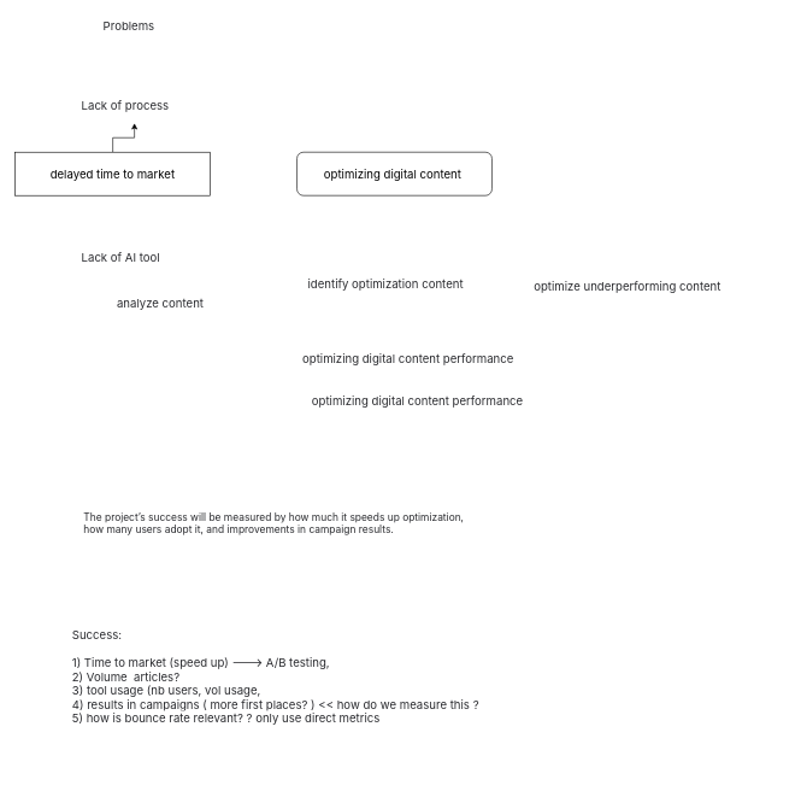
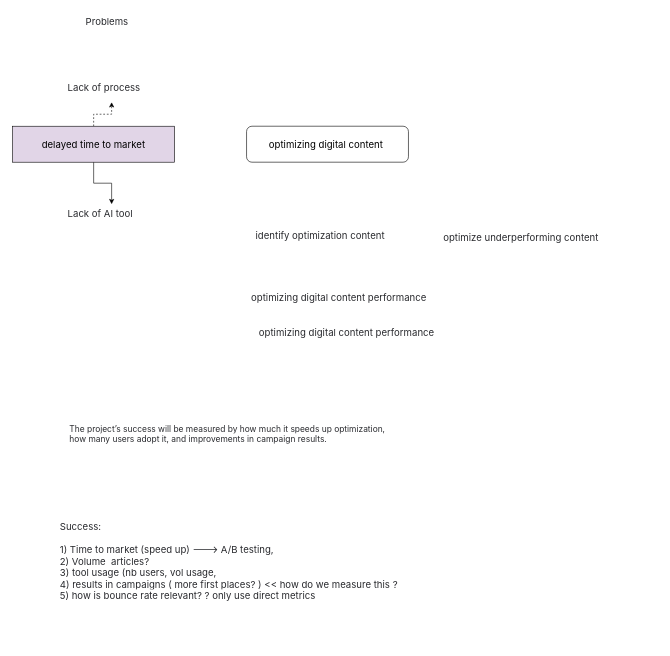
  <mxCell id="0" />
  <mxCell id="1" parent="0" />
- <mxCell id="2" style="edgeStyle=orthogonalEdgeStyle;rounded=0;orthogonalLoop=1;jettySize=auto;html=1;entryX=0.5;entryY=1;entryDx=0;entryDy=0;exitX=0.5;exitY=0;exitDx=0;exitDy=0;" parent="1" source="8" target="5" edge="1"><mxGeometry relative="1" as="geometry"><mxPoint x="210" y="250" as="sourcePoint" /></mxGeometry></mxCell>
+ <mxCell id="2" style="edgeStyle=orthogonalEdgeStyle;rounded=0;orthogonalLoop=1;jettySize=auto;html=1;entryX=0.5;entryY=1;entryDx=0;entryDy=0;exitX=0.5;exitY=0;exitDx=0;exitDy=0;dashed=1;" parent="1" source="8" target="5" edge="1"><mxGeometry relative="1" as="geometry"><mxPoint x="210" y="250" as="sourcePoint" /></mxGeometry></mxCell>
+ <mxCell id="3" style="edgeStyle=orthogonalEdgeStyle;rounded=0;orthogonalLoop=1;jettySize=auto;html=1;exitX=0.5;exitY=1;exitDx=0;exitDy=0;" parent="1" source="8" target="6" edge="1"><mxGeometry relative="1" as="geometry"><mxPoint x="210" y="260" as="sourcePoint" /></mxGeometry></mxCell>
  <mxCell id="4" value="&lt;span style=&quot;color: rgb(41, 42, 46); font-family: &amp;quot;Atlassian Sans&amp;quot;, ui-sans-serif, -apple-system, &amp;quot;system-ui&amp;quot;, &amp;quot;Segoe UI&amp;quot;, Ubuntu, &amp;quot;Helvetica Neue&amp;quot;, sans-serif; font-size: 16px; font-style: normal; font-variant-ligatures: normal; font-variant-caps: normal; font-weight: 400; letter-spacing: normal; orphans: 2; text-align: left; text-indent: 0px; text-transform: none; widows: 2; word-spacing: 0px; -webkit-text-stroke-width: 0px; white-space: pre-wrap; background-color: rgb(255, 255, 255); text-decoration-thickness: initial; text-decoration-style: initial; text-decoration-color: initial; float: none; display: inline !important;&quot;&gt;Problems&lt;/span&gt;" style="text;whiteSpace=wrap;html=1;" parent="1" vertex="1"><mxGeometry x="140" y="20" width="70" height="40" as="geometry" /></mxCell>
  <mxCell id="5" value="&lt;span style=&quot;color: rgb(41, 42, 46); font-family: &amp;quot;Atlassian Sans&amp;quot;, ui-sans-serif, -apple-system, &amp;quot;system-ui&amp;quot;, &amp;quot;Segoe UI&amp;quot;, Ubuntu, &amp;quot;Helvetica Neue&amp;quot;, sans-serif; font-size: 16px; font-style: normal; font-variant-ligatures: normal; font-variant-caps: normal; font-weight: 400; letter-spacing: normal; orphans: 2; text-align: left; text-indent: 0px; text-transform: none; widows: 2; word-spacing: 0px; -webkit-text-stroke-width: 0px; white-space: pre-wrap; background-color: rgb(255, 255, 255); text-decoration-thickness: initial; text-decoration-style: initial; text-decoration-color: initial; float: none; display: inline !important;&quot;&gt;Lack of process &lt;/span&gt;" style="text;whiteSpace=wrap;html=1;" parent="1" vertex="1"><mxGeometry x="110" y="130" width="150" height="40" as="geometry" /></mxCell>
  <mxCell id="6" value="&lt;span style=&quot;color: rgb(41, 42, 46); font-family: &amp;quot;Atlassian Sans&amp;quot;, ui-sans-serif, -apple-system, &amp;quot;system-ui&amp;quot;, &amp;quot;Segoe UI&amp;quot;, Ubuntu, &amp;quot;Helvetica Neue&amp;quot;, sans-serif; font-size: 16px; font-style: normal; font-variant-ligatures: normal; font-variant-caps: normal; font-weight: 400; letter-spacing: normal; orphans: 2; text-align: left; text-indent: 0px; text-transform: none; widows: 2; word-spacing: 0px; -webkit-text-stroke-width: 0px; white-space: pre-wrap; background-color: rgb(255, 255, 255); text-decoration-thickness: initial; text-decoration-style: initial; text-decoration-color: initial; float: none; display: inline !important;&quot;&gt;Lack of AI tool&lt;/span&gt;" style="text;whiteSpace=wrap;html=1;" parent="1" vertex="1"><mxGeometry x="110" y="340" width="150" height="40" as="geometry" /></mxCell>
  <mxCell id="7" value="&lt;span style=&quot;font-family: &amp;quot;Atlassian Sans&amp;quot;, ui-sans-serif, -apple-system, &amp;quot;system-ui&amp;quot;, &amp;quot;Segoe UI&amp;quot;, Ubuntu, &amp;quot;Helvetica Neue&amp;quot;, sans-serif; font-size: 16px; text-align: left; white-space-collapse: preserve;&quot;&gt;&lt;font style=&quot;color: light-dark(rgb(0, 0, 0), rgb(255, 255, 255));&quot;&gt;optimizing digital content &lt;/font&gt;&lt;/span&gt;" style="whiteSpace=wrap;html=1;rounded=1;" parent="1" vertex="1"><mxGeometry x="410" y="210" width="270" height="60" as="geometry" /></mxCell>
- <mxCell id="8" value="&lt;span style=&quot;font-family: &amp;quot;Atlassian Sans&amp;quot;, ui-sans-serif, -apple-system, &amp;quot;system-ui&amp;quot;, &amp;quot;Segoe UI&amp;quot;, Ubuntu, &amp;quot;Helvetica Neue&amp;quot;, sans-serif; font-size: 16px; text-align: left; white-space-collapse: preserve;&quot;&gt;&lt;font style=&quot;&quot;&gt;delayed time to market&lt;/font&gt;&lt;/span&gt;" style="rounded=0;whiteSpace=wrap;html=1;fontColor=default;" parent="1" vertex="1"><mxGeometry x="20" y="210" width="270" height="60" as="geometry" /></mxCell>
+ <mxCell id="8" value="&lt;span style=&quot;font-family: &amp;quot;Atlassian Sans&amp;quot;, ui-sans-serif, -apple-system, &amp;quot;system-ui&amp;quot;, &amp;quot;Segoe UI&amp;quot;, Ubuntu, &amp;quot;Helvetica Neue&amp;quot;, sans-serif; font-size: 16px; text-align: left; white-space-collapse: preserve;&quot;&gt;&lt;font style=&quot;&quot;&gt;delayed time to market&lt;/font&gt;&lt;/span&gt;" style="rounded=0;whiteSpace=wrap;html=1;fontColor=default;fillColor=#e1d5e7;" parent="1" vertex="1"><mxGeometry x="20" y="210" width="270" height="60" as="geometry" /></mxCell>
  <mxCell id="9" value="&lt;span style=&quot;color: rgb(41, 42, 46); font-family: &amp;quot;Atlassian Sans&amp;quot;, ui-sans-serif, -apple-system, &amp;quot;system-ui&amp;quot;, &amp;quot;Segoe UI&amp;quot;, Ubuntu, &amp;quot;Helvetica Neue&amp;quot;, sans-serif; font-size: 16px; font-style: normal; font-variant-ligatures: normal; font-variant-caps: normal; font-weight: 400; letter-spacing: normal; orphans: 2; text-align: left; text-indent: 0px; text-transform: none; widows: 2; word-spacing: 0px; -webkit-text-stroke-width: 0px; white-space: pre-wrap; background-color: rgb(255, 255, 255); text-decoration-thickness: initial; text-decoration-style: initial; text-decoration-color: initial; display: inline !important; float: none;&quot;&gt;optimizing digital content performance&lt;/span&gt;" style="text;whiteSpace=wrap;html=1;" parent="1" vertex="1"><mxGeometry x="416" y="480" width="310" height="40" as="geometry" /></mxCell>
- <mxCell id="10" value="&lt;span style=&quot;color: rgb(41, 42, 46); font-family: &amp;quot;Atlassian Sans&amp;quot;, ui-sans-serif, -apple-system, &amp;quot;system-ui&amp;quot;, &amp;quot;Segoe UI&amp;quot;, Ubuntu, &amp;quot;Helvetica Neue&amp;quot;, sans-serif; font-size: 16px; font-style: normal; font-variant-ligatures: normal; font-variant-caps: normal; font-weight: 400; letter-spacing: normal; orphans: 2; text-align: left; text-indent: 0px; text-transform: none; widows: 2; word-spacing: 0px; -webkit-text-stroke-width: 0px; white-space: pre-wrap; background-color: rgb(255, 255, 255); text-decoration-thickness: initial; text-decoration-style: initial; text-decoration-color: initial; float: none; display: inline !important;&quot;&gt;analyze content&lt;/span&gt;" style="text;whiteSpace=wrap;html=1;" parent="1" vertex="1"><mxGeometry x="159" y="403" width="170" height="40" as="geometry" /></mxCell>
  <mxCell id="11" value="&lt;span style=&quot;color: rgb(41, 42, 46); font-family: &amp;quot;Atlassian Sans&amp;quot;, ui-sans-serif, -apple-system, &amp;quot;system-ui&amp;quot;, &amp;quot;Segoe UI&amp;quot;, Ubuntu, &amp;quot;Helvetica Neue&amp;quot;, sans-serif; font-size: 16px; font-style: normal; font-variant-ligatures: normal; font-variant-caps: normal; font-weight: 400; letter-spacing: normal; orphans: 2; text-align: left; text-indent: 0px; text-transform: none; widows: 2; word-spacing: 0px; -webkit-text-stroke-width: 0px; white-space: pre-wrap; background-color: rgb(255, 255, 255); text-decoration-thickness: initial; text-decoration-style: initial; text-decoration-color: initial; float: none; display: inline !important;&quot;&gt; identify optimization content&lt;/span&gt;" style="text;whiteSpace=wrap;html=1;" vertex="1" parent="1"><mxGeometry x="419.005" y="376" width="361" height="32" as="geometry" /></mxCell>
  <mxCell id="12" value="&lt;span style=&quot;color: rgb(41, 42, 46); font-family: &amp;quot;Atlassian Sans&amp;quot;, ui-sans-serif, -apple-system, &amp;quot;system-ui&amp;quot;, &amp;quot;Segoe UI&amp;quot;, Ubuntu, &amp;quot;Helvetica Neue&amp;quot;, sans-serif; font-size: 16px; font-style: normal; font-variant-ligatures: normal; font-variant-caps: normal; font-weight: 400; letter-spacing: normal; orphans: 2; text-align: left; text-indent: 0px; text-transform: none; widows: 2; word-spacing: 0px; -webkit-text-stroke-width: 0px; white-space: pre-wrap; background-color: rgb(255, 255, 255); text-decoration-thickness: initial; text-decoration-style: initial; text-decoration-color: initial; float: none; display: inline !important;&quot;&gt; optimize underperforming content&lt;/span&gt;" style="text;whiteSpace=wrap;html=1;" vertex="1" parent="1"><mxGeometry x="732.005" y="380" width="361" height="32" as="geometry" /></mxCell>
  <mxCell id="13" value="&lt;span style=&quot;color: rgb(41, 42, 46); font-family: &amp;quot;Atlassian Sans&amp;quot;, ui-sans-serif, -apple-system, &amp;quot;system-ui&amp;quot;, &amp;quot;Segoe UI&amp;quot;, Ubuntu, &amp;quot;Helvetica Neue&amp;quot;, sans-serif; font-size: 16px; font-style: normal; font-variant-ligatures: normal; font-variant-caps: normal; font-weight: 400; letter-spacing: normal; orphans: 2; text-align: left; text-indent: 0px; text-transform: none; widows: 2; word-spacing: 0px; -webkit-text-stroke-width: 0px; white-space: pre-wrap; background-color: rgb(255, 255, 255); text-decoration-thickness: initial; text-decoration-style: initial; text-decoration-color: initial; display: inline !important; float: none;&quot;&gt;optimizing digital content performance&lt;/span&gt;" style="text;whiteSpace=wrap;html=1;" vertex="1" parent="1"><mxGeometry x="429" y="538" width="310" height="40" as="geometry" /></mxCell>
  <mxCell id="14" value="&lt;span style=&quot;color: rgb(41, 42, 46); font-family: &amp;quot;Atlassian Sans&amp;quot;, ui-sans-serif, -apple-system, &amp;quot;system-ui&amp;quot;, &amp;quot;Segoe UI&amp;quot;, Ubuntu, &amp;quot;Helvetica Neue&amp;quot;, sans-serif; font-size: 14px; font-style: normal; font-variant-ligatures: normal; font-variant-caps: normal; font-weight: 400; letter-spacing: normal; orphans: 2; text-align: start; text-indent: 0px; text-transform: none; widows: 2; word-spacing: 0px; -webkit-text-stroke-width: 0px; white-space: pre-wrap; background-color: rgb(255, 255, 255); text-decoration-thickness: initial; text-decoration-style: initial; text-decoration-color: initial; display: inline !important; float: none;&quot;&gt;The project’s success will be measured by how much it speeds up optimization, how many users adopt it, and improvements in campaign results. &lt;/span&gt;" style="text;whiteSpace=wrap;html=1;" vertex="1" parent="1"><mxGeometry x="112.995" y="700" width="541" height="47" as="geometry" /></mxCell>
  <mxCell id="15" value="&lt;span style=&quot;color: rgb(41, 42, 46); font-family: &amp;quot;Atlassian Sans&amp;quot;, ui-sans-serif, -apple-system, &amp;quot;system-ui&amp;quot;, &amp;quot;Segoe UI&amp;quot;, Ubuntu, &amp;quot;Helvetica Neue&amp;quot;, sans-serif; font-size: 16px; font-style: normal; font-variant-ligatures: normal; font-variant-caps: normal; font-weight: 400; letter-spacing: normal; orphans: 2; text-align: left; text-indent: 0px; text-transform: none; widows: 2; word-spacing: 0px; -webkit-text-stroke-width: 0px; white-space: pre-wrap; background-color: rgb(255, 255, 255); text-decoration-thickness: initial; text-decoration-style: initial; text-decoration-color: initial; float: none; display: inline !important;&quot;&gt;Success: &lt;/span&gt;&lt;div&gt;&lt;span style=&quot;color: rgb(41, 42, 46); font-family: &amp;quot;Atlassian Sans&amp;quot;, ui-sans-serif, -apple-system, &amp;quot;system-ui&amp;quot;, &amp;quot;Segoe UI&amp;quot;, Ubuntu, &amp;quot;Helvetica Neue&amp;quot;, sans-serif; font-size: 16px; font-style: normal; font-variant-ligatures: normal; font-variant-caps: normal; font-weight: 400; letter-spacing: normal; orphans: 2; text-align: left; text-indent: 0px; text-transform: none; widows: 2; word-spacing: 0px; -webkit-text-stroke-width: 0px; white-space: pre-wrap; background-color: rgb(255, 255, 255); text-decoration-thickness: initial; text-decoration-style: initial; text-decoration-color: initial; float: none; display: inline !important;&quot;&gt;&lt;br&gt;&lt;/span&gt;&lt;/div&gt;&lt;div&gt;&lt;span style=&quot;color: rgb(41, 42, 46); font-family: &amp;quot;Atlassian Sans&amp;quot;, ui-sans-serif, -apple-system, &amp;quot;system-ui&amp;quot;, &amp;quot;Segoe UI&amp;quot;, Ubuntu, &amp;quot;Helvetica Neue&amp;quot;, sans-serif; font-size: 16px; font-style: normal; font-variant-ligatures: normal; font-variant-caps: normal; font-weight: 400; letter-spacing: normal; orphans: 2; text-align: left; text-indent: 0px; text-transform: none; widows: 2; word-spacing: 0px; -webkit-text-stroke-width: 0px; white-space: pre-wrap; background-color: rgb(255, 255, 255); text-decoration-thickness: initial; text-decoration-style: initial; text-decoration-color: initial; float: none; display: inline !important;&quot;&gt;1) Time to market (speed up) ---&amp;gt; A/B testing, &lt;/span&gt;&lt;/div&gt;&lt;div&gt;&lt;span style=&quot;color: rgb(41, 42, 46); font-family: &amp;quot;Atlassian Sans&amp;quot;, ui-sans-serif, -apple-system, &amp;quot;system-ui&amp;quot;, &amp;quot;Segoe UI&amp;quot;, Ubuntu, &amp;quot;Helvetica Neue&amp;quot;, sans-serif; font-size: 16px; font-style: normal; font-variant-ligatures: normal; font-variant-caps: normal; font-weight: 400; letter-spacing: normal; orphans: 2; text-align: left; text-indent: 0px; text-transform: none; widows: 2; word-spacing: 0px; -webkit-text-stroke-width: 0px; white-space: pre-wrap; background-color: rgb(255, 255, 255); text-decoration-thickness: initial; text-decoration-style: initial; text-decoration-color: initial; float: none; display: inline !important;&quot;&gt;2) Volume  articles? &lt;/span&gt;&lt;/div&gt;&lt;div&gt;&lt;span style=&quot;color: rgb(41, 42, 46); font-family: &amp;quot;Atlassian Sans&amp;quot;, ui-sans-serif, -apple-system, &amp;quot;system-ui&amp;quot;, &amp;quot;Segoe UI&amp;quot;, Ubuntu, &amp;quot;Helvetica Neue&amp;quot;, sans-serif; font-size: 16px; font-style: normal; font-variant-ligatures: normal; font-variant-caps: normal; font-weight: 400; letter-spacing: normal; orphans: 2; text-align: left; text-indent: 0px; text-transform: none; widows: 2; word-spacing: 0px; -webkit-text-stroke-width: 0px; white-space: pre-wrap; background-color: rgb(255, 255, 255); text-decoration-thickness: initial; text-decoration-style: initial; text-decoration-color: initial; float: none; display: inline !important;&quot;&gt;3) tool usage (nb users, vol usage, &lt;/span&gt;&lt;/div&gt;&lt;div&gt;&lt;span style=&quot;color: rgb(41, 42, 46); font-family: &amp;quot;Atlassian Sans&amp;quot;, ui-sans-serif, -apple-system, &amp;quot;system-ui&amp;quot;, &amp;quot;Segoe UI&amp;quot;, Ubuntu, &amp;quot;Helvetica Neue&amp;quot;, sans-serif; font-size: 16px; font-style: normal; font-variant-ligatures: normal; font-variant-caps: normal; font-weight: 400; letter-spacing: normal; orphans: 2; text-align: left; text-indent: 0px; text-transform: none; widows: 2; word-spacing: 0px; -webkit-text-stroke-width: 0px; white-space: pre-wrap; background-color: rgb(255, 255, 255); text-decoration-thickness: initial; text-decoration-style: initial; text-decoration-color: initial; float: none; display: inline !important;&quot;&gt;4) results in campaigns ( more first places? ) &amp;lt;&amp;lt; how do we measure this ? &lt;/span&gt;&lt;/div&gt;&lt;div&gt;&lt;span style=&quot;color: rgb(41, 42, 46); font-family: &amp;quot;Atlassian Sans&amp;quot;, ui-sans-serif, -apple-system, &amp;quot;system-ui&amp;quot;, &amp;quot;Segoe UI&amp;quot;, Ubuntu, &amp;quot;Helvetica Neue&amp;quot;, sans-serif; font-size: 16px; font-style: normal; font-variant-ligatures: normal; font-variant-caps: normal; font-weight: 400; letter-spacing: normal; orphans: 2; text-align: left; text-indent: 0px; text-transform: none; widows: 2; word-spacing: 0px; -webkit-text-stroke-width: 0px; white-space: pre-wrap; background-color: rgb(255, 255, 255); text-decoration-thickness: initial; text-decoration-style: initial; text-decoration-color: initial; float: none; display: inline !important;&quot;&gt;5) how is bounce rate relevant? ? only use direct metrics &lt;/span&gt;&lt;/div&gt;" style="text;whiteSpace=wrap;html=1;" vertex="1" parent="1"><mxGeometry x="97" y="862" width="845" height="210" as="geometry" /></mxCell>
